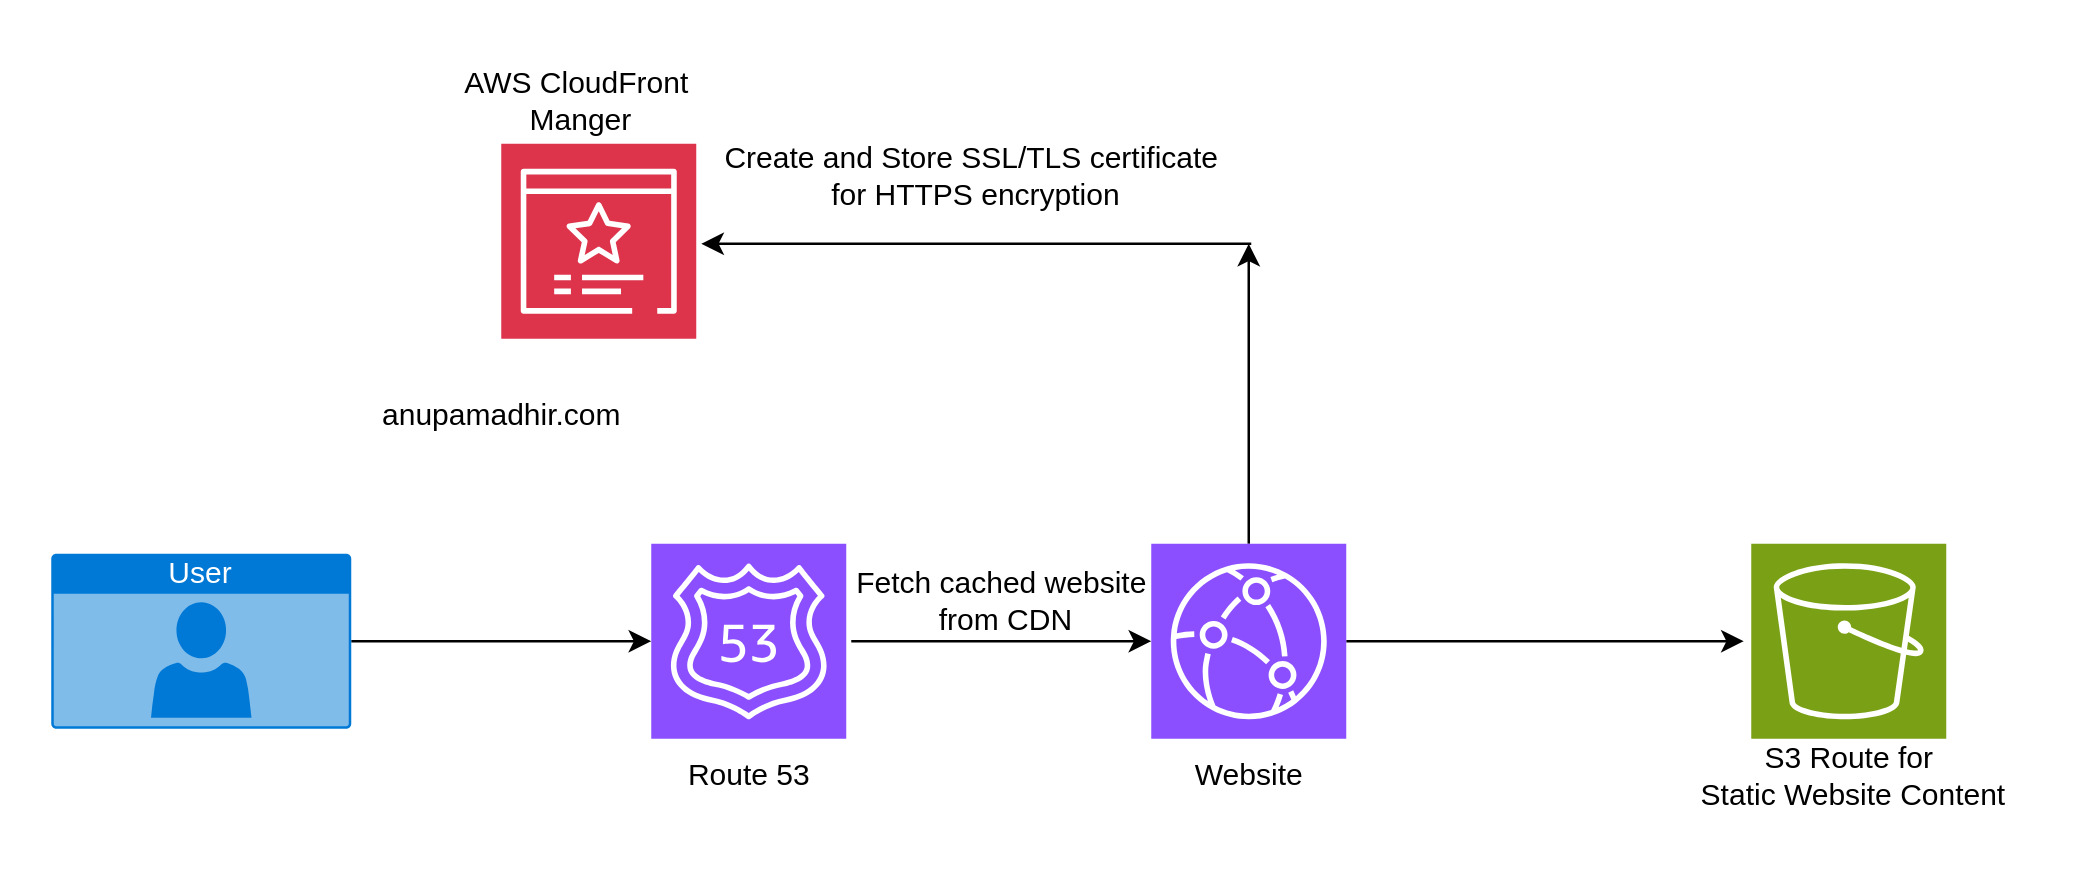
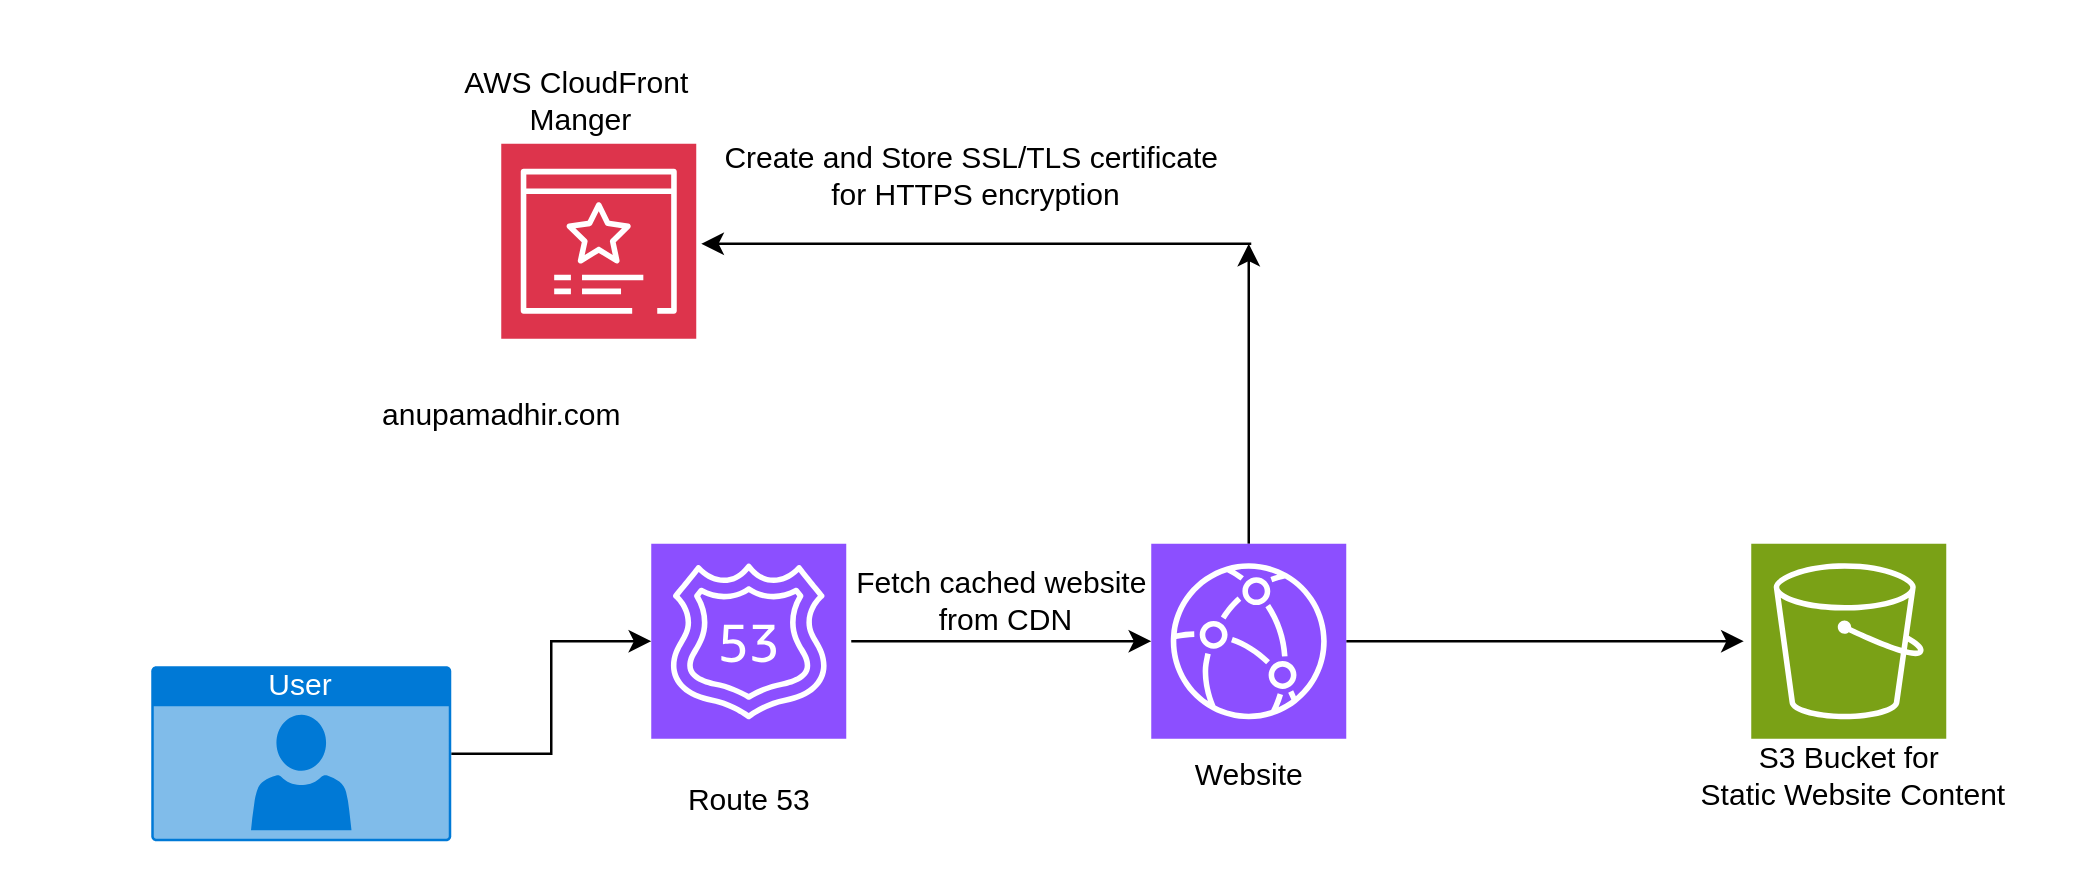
  <mxCell id="0" />
  <mxCell id="1" parent="0" />
  <mxCell id="2" value="" style="sketch=0;points=[[0,0,0],[0.25,0,0],[0.5,0,0],[0.75,0,0],[1,0,0],[0,1,0],[0.25,1,0],[0.5,1,0],[0.75,1,0],[1,1,0],[0,0.25,0],[0,0.5,0],[0,0.75,0],[1,0.25,0],[1,0.5,0],[1,0.75,0]];outlineConnect=0;fontColor=#232F3E;fillColor=#7AA116;strokeColor=#ffffff;dashed=0;verticalLabelPosition=bottom;verticalAlign=top;align=center;html=1;fontSize=12;fontStyle=0;aspect=fixed;shape=mxgraph.aws4.resourceIcon;resIcon=mxgraph.aws4.s3;" vertex="1" parent="1"><mxGeometry x="700" y="217" width="78" height="78" as="geometry" /></mxCell>
  <mxCell id="3" value="" style="edgeStyle=orthogonalEdgeStyle;rounded=0;orthogonalLoop=1;jettySize=auto;html=1;" edge="1" parent="1" source="5"><mxGeometry relative="1" as="geometry"><mxPoint x="697" y="256" as="targetPoint" /></mxGeometry></mxCell>
  <mxCell id="4" value="" style="edgeStyle=orthogonalEdgeStyle;rounded=0;orthogonalLoop=1;jettySize=auto;html=1;" edge="1" parent="1" source="5"><mxGeometry relative="1" as="geometry"><mxPoint x="499" y="97" as="targetPoint" /></mxGeometry></mxCell>
  <mxCell id="5" value="" style="sketch=0;points=[[0,0,0],[0.25,0,0],[0.5,0,0],[0.75,0,0],[1,0,0],[0,1,0],[0.25,1,0],[0.5,1,0],[0.75,1,0],[1,1,0],[0,0.25,0],[0,0.5,0],[0,0.75,0],[1,0.25,0],[1,0.5,0],[1,0.75,0]];outlineConnect=0;fontColor=#232F3E;fillColor=#8C4FFF;strokeColor=#ffffff;dashed=0;verticalLabelPosition=bottom;verticalAlign=top;align=center;html=1;fontSize=12;fontStyle=0;aspect=fixed;shape=mxgraph.aws4.resourceIcon;resIcon=mxgraph.aws4.cloudfront;" vertex="1" parent="1"><mxGeometry x="460" y="217" width="78" height="78" as="geometry" /></mxCell>
  <mxCell id="6" value="" style="sketch=0;points=[[0,0,0],[0.25,0,0],[0.5,0,0],[0.75,0,0],[1,0,0],[0,1,0],[0.25,1,0],[0.5,1,0],[0.75,1,0],[1,1,0],[0,0.25,0],[0,0.5,0],[0,0.75,0],[1,0.25,0],[1,0.5,0],[1,0.75,0]];outlineConnect=0;fontColor=#232F3E;fillColor=#8C4FFF;strokeColor=#ffffff;dashed=0;verticalLabelPosition=bottom;verticalAlign=top;align=center;html=1;fontSize=12;fontStyle=0;aspect=fixed;shape=mxgraph.aws4.resourceIcon;resIcon=mxgraph.aws4.route_53;" vertex="1" parent="1"><mxGeometry x="260" y="217" width="78" height="78" as="geometry" /></mxCell>
  <mxCell id="7" value="" style="sketch=0;points=[[0,0,0],[0.25,0,0],[0.5,0,0],[0.75,0,0],[1,0,0],[0,1,0],[0.25,1,0],[0.5,1,0],[0.75,1,0],[1,1,0],[0,0.25,0],[0,0.5,0],[0,0.75,0],[1,0.25,0],[1,0.5,0],[1,0.75,0]];outlineConnect=0;fontColor=#232F3E;fillColor=#DD344C;strokeColor=#ffffff;dashed=0;verticalLabelPosition=bottom;verticalAlign=top;align=center;html=1;fontSize=12;fontStyle=0;aspect=fixed;shape=mxgraph.aws4.resourceIcon;resIcon=mxgraph.aws4.certificate_manager_3;" vertex="1" parent="1"><mxGeometry x="200" y="57" width="78" height="78" as="geometry" /></mxCell>
  <mxCell id="8" value="" style="edgeStyle=orthogonalEdgeStyle;rounded=0;orthogonalLoop=1;jettySize=auto;html=1;" edge="1" parent="1" source="9" target="6"><mxGeometry relative="1" as="geometry" /></mxCell>
- <mxCell id="9" value="User" style="html=1;whiteSpace=wrap;strokeColor=none;fillColor=#0079D6;labelPosition=center;verticalLabelPosition=middle;verticalAlign=top;align=center;fontSize=12;outlineConnect=0;spacingTop=-6;fontColor=#FFFFFF;sketch=0;shape=mxgraph.sitemap.user;" vertex="1" parent="1"><mxGeometry y="221" width="120" height="70" as="geometry" x="20" /></mxCell>
+ <mxCell id="9" value="User" style="html=1;whiteSpace=wrap;strokeColor=none;fillColor=#0079D6;labelPosition=center;verticalLabelPosition=middle;verticalAlign=top;align=center;fontSize=12;outlineConnect=0;spacingTop=-6;fontColor=#FFFFFF;sketch=0;shape=mxgraph.sitemap.user;" vertex="1" parent="1"><mxGeometry x="60" y="266" width="120" height="70" as="geometry" /></mxCell>
  <mxCell id="10" value="" style="edgeStyle=none;orthogonalLoop=1;jettySize=auto;html=1;rounded=0;entryX=0;entryY=0.5;entryDx=0;entryDy=0;entryPerimeter=0;" edge="1" parent="1" target="5"><mxGeometry width="100" relative="1" as="geometry"><mxPoint x="340" y="256" as="sourcePoint" /><mxPoint x="340" y="257" as="targetPoint" /><Array as="points" /></mxGeometry></mxCell>
  <mxCell id="11" style="edgeStyle=orthogonalEdgeStyle;rounded=0;orthogonalLoop=1;jettySize=auto;html=1;" edge="1" parent="1"><mxGeometry relative="1" as="geometry"><mxPoint x="280" y="97" as="targetPoint" /><mxPoint x="500" y="97" as="sourcePoint" /></mxGeometry></mxCell>
  <mxCell id="12" value="anupamadhir.com" style="text;html=1;align=center;verticalAlign=middle;resizable=0;points=[];autosize=1;strokeColor=none;fillColor=none;" vertex="1" parent="1"><mxGeometry x="140" y="151" width="120" height="30" as="geometry" /></mxCell>
  <mxCell id="13" value="Fetch cached website&lt;br&gt;&amp;nbsp;from CDN" style="text;html=1;align=center;verticalAlign=middle;resizable=0;points=[];autosize=1;strokeColor=none;fillColor=none;" vertex="1" parent="1"><mxGeometry x="330" y="220" width="140" height="40" as="geometry" /></mxCell>
- <mxCell id="14" value="Route 53" style="text;html=1;align=center;verticalAlign=middle;resizable=0;points=[];autosize=1;strokeColor=none;fillColor=none;" vertex="1" parent="1"><mxGeometry x="264" y="295" width="70" height="30" as="geometry" /></mxCell>
+ <mxCell id="14" value="Route 53" style="text;html=1;align=center;verticalAlign=middle;resizable=0;points=[];autosize=1;strokeColor=none;fillColor=none;" vertex="1" parent="1"><mxGeometry x="264" y="305" width="70" height="30" as="geometry" /></mxCell>
  <mxCell id="15" value="Website" style="text;html=1;align=center;verticalAlign=middle;resizable=0;points=[];autosize=1;strokeColor=none;fillColor=none;" vertex="1" parent="1"><mxGeometry x="459" y="295" width="80" height="30" as="geometry" /></mxCell>
- <mxCell id="16" value="S3 Route for&lt;br&gt;&amp;nbsp;Static Website Content" style="text;html=1;align=center;verticalAlign=middle;resizable=0;points=[];autosize=1;strokeColor=none;fillColor=none;" vertex="1" parent="1"><mxGeometry x="664" y="290" width="150" height="40" as="geometry" /></mxCell>
+ <mxCell id="16" value="S3 Bucket for&lt;br&gt;&amp;nbsp;Static Website Content" style="text;html=1;align=center;verticalAlign=middle;resizable=0;points=[];autosize=1;strokeColor=none;fillColor=none;" vertex="1" parent="1"><mxGeometry x="664" y="290" width="150" height="40" as="geometry" /></mxCell>
  <mxCell id="17" value="AWS CloudFront&lt;br&gt;&amp;nbsp;Manger" style="text;html=1;align=center;verticalAlign=middle;resizable=0;points=[];autosize=1;strokeColor=none;fillColor=none;" vertex="1" parent="1"><mxGeometry x="175" y="20" width="110" height="40" as="geometry" /></mxCell>
  <mxCell id="18" value="Create and Store SSL/TLS certificate&lt;br&gt;&amp;nbsp;for HTTPS encryption" style="text;html=1;align=center;verticalAlign=middle;resizable=0;points=[];autosize=1;strokeColor=none;fillColor=none;" vertex="1" parent="1"><mxGeometry x="278" y="50" width="220" height="40" as="geometry" /></mxCell>
